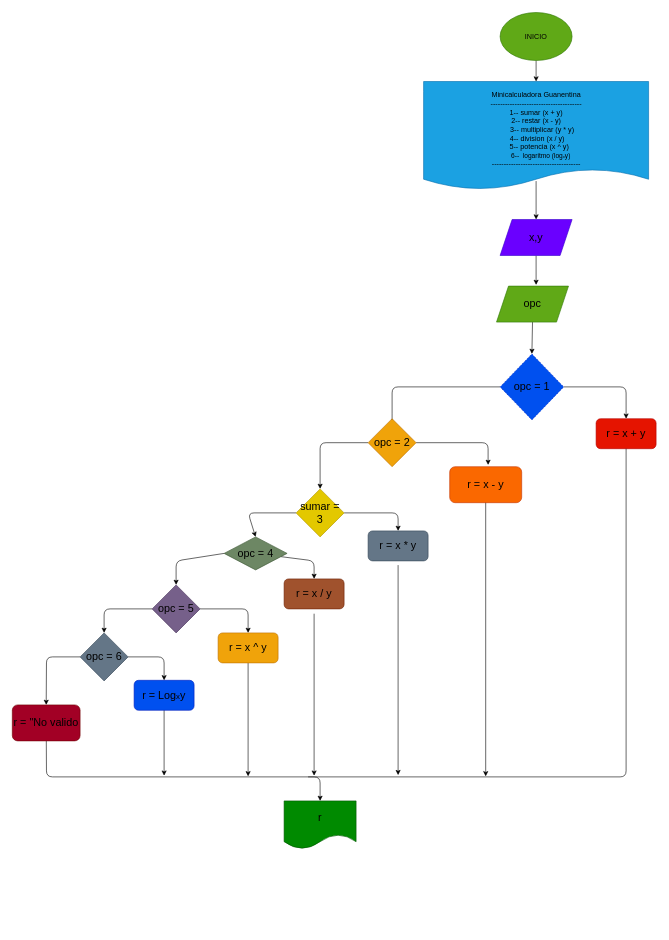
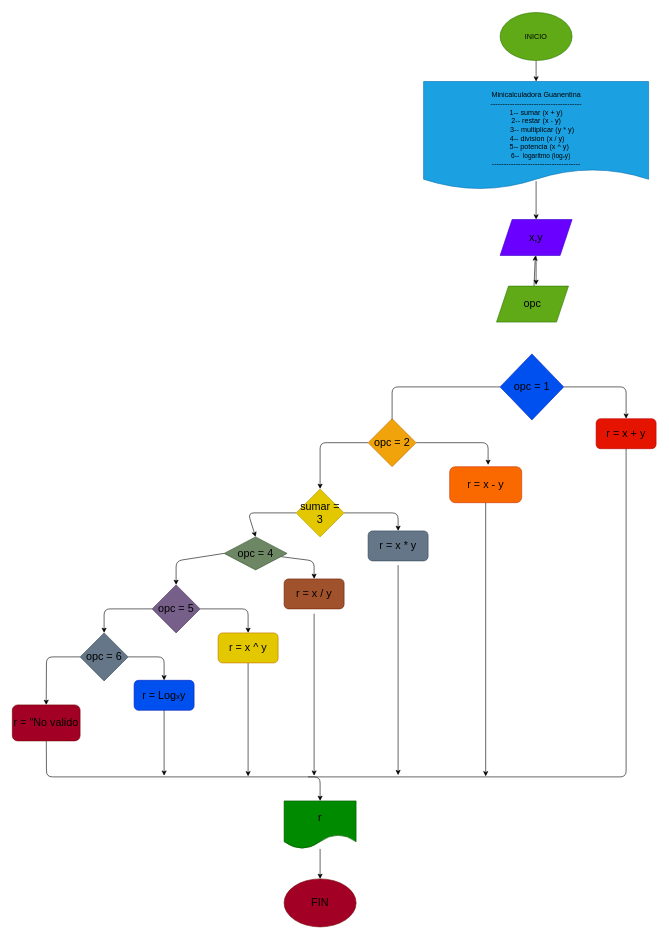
  <mxCell id="0" />
  <mxCell id="1" parent="0" />
  <mxCell id="2" style="edgeStyle=none;html=1;fontSize=13;" edge="1" parent="1" source="3" target="5"><mxGeometry relative="1" as="geometry" /></mxCell>
  <mxCell id="3" value="&lt;font color=&quot;#000000&quot;&gt;INICIO&lt;/font&gt;" style="ellipse;whiteSpace=wrap;html=1;fillColor=#60a917;fontColor=#ffffff;strokeColor=#2D7600;" vertex="1" parent="1"><mxGeometry x="833" y="20" width="120" height="80" as="geometry" /></mxCell>
  <mxCell id="4" style="edgeStyle=none;html=1;entryX=0.5;entryY=0;entryDx=0;entryDy=0;fontSize=13;exitX=0.5;exitY=0.922;exitDx=0;exitDy=0;exitPerimeter=0;" edge="1" parent="1" source="5" target="7"><mxGeometry relative="1" as="geometry" /></mxCell>
  <mxCell id="5" value="&lt;div style=&quot;&quot;&gt;&lt;font color=&quot;#000000&quot;&gt;&lt;br&gt;&lt;/font&gt;&lt;/div&gt;&lt;div style=&quot;&quot;&gt;&lt;font color=&quot;#000000&quot;&gt;&lt;br&gt;&lt;/font&gt;&lt;/div&gt;&lt;div style=&quot;&quot;&gt;&lt;font color=&quot;#000000&quot;&gt;&lt;span style=&quot;background-color: initial;&quot;&gt;Minicalculadora Guanentina&lt;/span&gt;&lt;br&gt;&lt;/font&gt;&lt;/div&gt;&lt;div style=&quot;&quot;&gt;&lt;font color=&quot;#000000&quot;&gt;--------------------------------------&lt;/font&gt;&lt;/div&gt;&lt;div style=&quot;&quot;&gt;&lt;span style=&quot;background-color: initial;&quot;&gt;&lt;font color=&quot;#000000&quot;&gt;1-- sumar (x + y)&lt;/font&gt;&lt;/span&gt;&lt;/div&gt;&lt;div style=&quot;&quot;&gt;&lt;span style=&quot;background-color: initial;&quot;&gt;&lt;font color=&quot;#000000&quot;&gt;2-- restar (x - y)&lt;/font&gt;&lt;/span&gt;&lt;/div&gt;&lt;div style=&quot;&quot;&gt;&lt;span style=&quot;background-color: initial;&quot;&gt;&lt;font color=&quot;#000000&quot;&gt;&amp;nbsp; &amp;nbsp; &amp;nbsp; 3-- multiplicar (y * y)&lt;/font&gt;&lt;/span&gt;&lt;/div&gt;&lt;div style=&quot;&quot;&gt;&lt;span style=&quot;background-color: initial;&quot;&gt;&lt;font color=&quot;#000000&quot;&gt;&amp;nbsp;4-- division (x / y)&lt;/font&gt;&lt;/span&gt;&lt;/div&gt;&lt;div style=&quot;&quot;&gt;&lt;span style=&quot;background-color: initial;&quot;&gt;&lt;font color=&quot;#000000&quot;&gt;&amp;nbsp; &amp;nbsp;5-- potencia (x ^ y)&lt;/font&gt;&lt;/span&gt;&lt;/div&gt;&lt;div style=&quot;&quot;&gt;&lt;span style=&quot;background-color: initial;&quot;&gt;&lt;font color=&quot;#000000&quot;&gt;&lt;span style=&quot;font-size: 11px;&quot;&gt;&amp;nbsp; &amp;nbsp; &amp;nbsp;6--&amp;nbsp; logaritmo (log&lt;/span&gt;&lt;font style=&quot;font-size: 7px;&quot;&gt;x&lt;/font&gt;&lt;span style=&quot;font-size: 11px;&quot;&gt;y)&lt;/span&gt;&lt;/font&gt;&lt;/span&gt;&lt;/div&gt;&lt;div style=&quot;&quot;&gt;&lt;span style=&quot;background-color: initial;&quot;&gt;&lt;font color=&quot;#000000&quot;&gt;-------------------------------------&lt;/font&gt;&lt;/span&gt;&lt;/div&gt;&lt;div style=&quot;&quot;&gt;&lt;span style=&quot;background-color: initial;&quot;&gt;&lt;br&gt;&lt;/span&gt;&lt;/div&gt;" style="shape=document;whiteSpace=wrap;html=1;boundedLbl=1;align=center;size=0.19;fillColor=#1ba1e2;fontColor=#ffffff;strokeColor=#006EAF;" vertex="1" parent="1"><mxGeometry x="705.5" y="135" width="375" height="180" as="geometry" /></mxCell>
  <mxCell id="6" style="edgeStyle=none;html=1;fontSize=13;" edge="1" parent="1" source="7"><mxGeometry relative="1" as="geometry"><mxPoint x="893" y="474" as="targetPoint" /></mxGeometry></mxCell>
  <mxCell id="7" value="&lt;font color=&quot;#000000&quot; style=&quot;font-size: 18px;&quot;&gt;x,y&lt;/font&gt;" style="shape=parallelogram;perimeter=parallelogramPerimeter;whiteSpace=wrap;html=1;fixedSize=1;fontSize=7;fillColor=#6a00ff;fontColor=#ffffff;strokeColor=#3700CC;" vertex="1" parent="1"><mxGeometry x="833" y="365" width="120" height="60" as="geometry" /></mxCell>
- <mxCell id="8" style="edgeStyle=none;html=1;exitX=0.5;exitY=1;exitDx=0;exitDy=0;entryX=0.5;entryY=0;entryDx=0;entryDy=0;fontSize=13;" edge="1" parent="1" source="9" target="12"><mxGeometry relative="1" as="geometry" /></mxCell>
+ <mxCell id="8" style="edgeStyle=none;html=1;exitX=0.5;exitY=1;exitDx=0;exitDy=0;fontSize=13;" edge="1" parent="1" source="9" target="7"><mxGeometry relative="1" as="geometry" /></mxCell>
  <mxCell id="9" value="&lt;font color=&quot;#000000&quot;&gt;opc&lt;/font&gt;" style="shape=parallelogram;perimeter=parallelogramPerimeter;whiteSpace=wrap;html=1;fixedSize=1;fontSize=18;fillColor=#60a917;fontColor=#ffffff;strokeColor=#2D7600;" vertex="1" parent="1"><mxGeometry x="827" y="476" width="120" height="60" as="geometry" /></mxCell>
  <mxCell id="10" style="edgeStyle=none;html=1;entryX=0.5;entryY=0;entryDx=0;entryDy=0;fontSize=18;" edge="1" parent="1" source="12" target="13"><mxGeometry relative="1" as="geometry"><Array as="points"><mxPoint x="1043" y="644" /></Array></mxGeometry></mxCell>
  <mxCell id="11" style="edgeStyle=none;html=1;fontSize=18;entryX=0.5;entryY=0;entryDx=0;entryDy=0;" edge="1" parent="1" source="12" target="16"><mxGeometry relative="1" as="geometry"><mxPoint x="653" y="774" as="targetPoint" /><Array as="points"><mxPoint x="653" y="644" /><mxPoint x="653" y="699" /></Array></mxGeometry></mxCell>
- <mxCell id="12" value="&lt;font color=&quot;#000000&quot;&gt;opc = 1&lt;/font&gt;" style="rhombus;whiteSpace=wrap;html=1;fontSize=18;fillColor=#0050ef;fontColor=#ffffff;strokeColor=#001DBC;dashed=1;" vertex="1" parent="1"><mxGeometry x="833" y="589" width="106" height="110" as="geometry" /></mxCell>
+ <mxCell id="12" value="&lt;font color=&quot;#000000&quot;&gt;opc = 1&lt;/font&gt;" style="rhombus;whiteSpace=wrap;html=1;fontSize=18;fillColor=#0050ef;fontColor=#ffffff;strokeColor=#001DBC;" vertex="1" parent="1"><mxGeometry x="833" y="589" width="106" height="110" as="geometry" /></mxCell>
  <mxCell id="13" value="&lt;font color=&quot;#000000&quot;&gt;r = x + y&lt;/font&gt;" style="rounded=1;whiteSpace=wrap;html=1;fontSize=18;fillColor=#e51400;fontColor=#ffffff;strokeColor=#B20000;" vertex="1" parent="1"><mxGeometry x="993" y="697" width="100" height="50" as="geometry" /></mxCell>
  <mxCell id="14" style="edgeStyle=none;html=1;exitX=1;exitY=0.5;exitDx=0;exitDy=0;fontSize=18;" edge="1" parent="1" source="16"><mxGeometry relative="1" as="geometry"><mxPoint x="813" y="774" as="targetPoint" /><Array as="points"><mxPoint x="813" y="737" /></Array></mxGeometry></mxCell>
  <mxCell id="15" style="edgeStyle=none;html=1;entryX=0.5;entryY=0;entryDx=0;entryDy=0;fontSize=18;" edge="1" parent="1" source="16" target="21"><mxGeometry relative="1" as="geometry"><Array as="points"><mxPoint y="737" x="533" /></Array></mxGeometry></mxCell>
  <mxCell id="16" value="&lt;font color=&quot;#000000&quot;&gt;opc = 2&lt;/font&gt;" style="rhombus;whiteSpace=wrap;html=1;fontSize=18;fillColor=#f0a30a;fontColor=#000000;strokeColor=#BD7000;" vertex="1" parent="1"><mxGeometry x="613" y="697" width="80" height="80" as="geometry" /></mxCell>
  <mxCell id="17" style="edgeStyle=none;html=1;fontSize=18;fontColor=#000000;" edge="1" parent="1"><mxGeometry relative="1" as="geometry"><mxPoint x="809" y="1293" as="targetPoint" /><mxPoint x="809" y="836" as="sourcePoint" /></mxGeometry></mxCell>
  <mxCell id="18" value="&lt;font color=&quot;#000000&quot;&gt;r = x - y&lt;/font&gt;" style="rounded=1;whiteSpace=wrap;html=1;fontSize=18;fillColor=#fa6800;fontColor=#000000;strokeColor=#C73500;" vertex="1" parent="1"><mxGeometry x="749" y="777" width="120" height="60" as="geometry" /></mxCell>
  <mxCell id="19" style="edgeStyle=none;html=1;entryX=0.5;entryY=0;entryDx=0;entryDy=0;fontSize=18;" edge="1" parent="1" source="21" target="23"><mxGeometry relative="1" as="geometry"><Array as="points"><mxPoint x="663" y="854" /></Array></mxGeometry></mxCell>
  <mxCell id="20" style="edgeStyle=none;html=1;entryX=0.5;entryY=0;entryDx=0;entryDy=0;fontSize=18;" edge="1" parent="1" source="21" target="26"><mxGeometry relative="1" as="geometry"><Array as="points"><mxPoint x="413" y="854" /></Array></mxGeometry></mxCell>
  <mxCell id="21" value="&lt;font color=&quot;#000000&quot;&gt;sumar = 3&lt;/font&gt;" style="rhombus;whiteSpace=wrap;html=1;fontSize=18;fillColor=#e3c800;fontColor=#000000;strokeColor=#B09500;" vertex="1" parent="1"><mxGeometry x="493" y="814" width="80" height="80" as="geometry" /></mxCell>
  <mxCell id="22" style="edgeStyle=none;html=1;exitX=0.5;exitY=1;exitDx=0;exitDy=0;fontSize=18;fontColor=#000000;" edge="1" parent="1"><mxGeometry relative="1" as="geometry"><mxPoint x="663" y="1291" as="targetPoint" /><mxPoint x="663" y="941" as="sourcePoint" /></mxGeometry></mxCell>
  <mxCell id="23" value="&lt;font color=&quot;#000000&quot;&gt;r = x * y&lt;/font&gt;" style="rounded=1;whiteSpace=wrap;html=1;fontSize=18;fillColor=#647687;fontColor=#ffffff;strokeColor=#314354;" vertex="1" parent="1"><mxGeometry x="613" y="884" width="100" height="50" as="geometry" /></mxCell>
  <mxCell id="24" style="edgeStyle=none;html=1;entryX=0.5;entryY=0;entryDx=0;entryDy=0;fontSize=18;" edge="1" parent="1" source="26" target="28"><mxGeometry relative="1" as="geometry"><Array as="points"><mxPoint x="523" y="934" /></Array></mxGeometry></mxCell>
  <mxCell id="25" style="edgeStyle=none;html=1;exitX=0;exitY=0.5;exitDx=0;exitDy=0;fontSize=18;entryX=0.5;entryY=0;entryDx=0;entryDy=0;" edge="1" parent="1" source="26" target="31"><mxGeometry relative="1" as="geometry"><Array as="points"><mxPoint x="293" y="934" /></Array></mxGeometry></mxCell>
  <mxCell id="26" value="&lt;font color=&quot;#000000&quot;&gt;opc = 4&lt;/font&gt;" style="rhombus;whiteSpace=wrap;html=1;fontSize=18;fillColor=#6d8764;fontColor=#ffffff;strokeColor=#3A5431;" vertex="1" parent="1"><mxGeometry x="373" y="894" width="105" height="55" as="geometry" /></mxCell>
  <mxCell id="27" style="edgeStyle=none;html=1;fontSize=18;fontColor=#000000;" edge="1" parent="1"><mxGeometry relative="1" as="geometry"><mxPoint x="523" y="1292" as="targetPoint" /><mxPoint x="523" y="1022" as="sourcePoint" /></mxGeometry></mxCell>
  <mxCell id="28" value="&lt;font color=&quot;#000000&quot;&gt;r = x / y&lt;/font&gt;" style="rounded=1;whiteSpace=wrap;html=1;fontSize=18;fillColor=#a0522d;fontColor=#ffffff;strokeColor=#6D1F00;" vertex="1" parent="1"><mxGeometry x="473" y="964" width="100" height="50" as="geometry" /></mxCell>
  <mxCell id="29" style="edgeStyle=none;html=1;entryX=0.5;entryY=0;entryDx=0;entryDy=0;fontSize=18;" edge="1" parent="1" source="31" target="33"><mxGeometry relative="1" as="geometry"><Array as="points"><mxPoint x="413" y="1014" /></Array></mxGeometry></mxCell>
  <mxCell id="30" style="edgeStyle=none;html=1;exitX=0;exitY=0.5;exitDx=0;exitDy=0;entryX=0.5;entryY=0;entryDx=0;entryDy=0;fontSize=13;" edge="1" parent="1" source="31" target="36"><mxGeometry relative="1" as="geometry"><Array as="points"><mxPoint x="173" y="1014" /></Array></mxGeometry></mxCell>
  <mxCell id="31" value="&lt;font color=&quot;#000000&quot;&gt;opc = 5&lt;/font&gt;" style="rhombus;whiteSpace=wrap;html=1;fontSize=18;fillColor=#76608a;fontColor=#ffffff;strokeColor=#432D57;" vertex="1" parent="1"><mxGeometry x="253" y="974" width="80" height="80" as="geometry" /></mxCell>
  <mxCell id="32" style="edgeStyle=none;html=1;fontSize=18;fontColor=#000000;" edge="1" parent="1"><mxGeometry relative="1" as="geometry"><mxPoint x="413" y="1293" as="targetPoint" /><mxPoint x="413" y="1103" as="sourcePoint" /></mxGeometry></mxCell>
- <mxCell id="33" value="&lt;font color=&quot;#000000&quot;&gt;r = x ^ y&lt;/font&gt;" style="rounded=1;whiteSpace=wrap;html=1;fontSize=18;fillColor=#f0a30a;fontColor=#000000;strokeColor=#BD7000;" vertex="1" parent="1"><mxGeometry x="363" y="1054" width="100" height="50" as="geometry" /></mxCell>
+ <mxCell id="33" value="&lt;font color=&quot;#000000&quot;&gt;r = x ^ y&lt;/font&gt;" style="rounded=1;whiteSpace=wrap;html=1;fontSize=18;fillColor=#e3c800;fontColor=#000000;strokeColor=#BD7000;" vertex="1" parent="1"><mxGeometry x="363" y="1054" width="100" height="50" as="geometry" /></mxCell>
  <mxCell id="34" style="edgeStyle=none;html=1;exitX=1;exitY=0.5;exitDx=0;exitDy=0;entryX=0.5;entryY=0;entryDx=0;entryDy=0;fontSize=18;" edge="1" parent="1" source="36" target="38"><mxGeometry relative="1" as="geometry"><Array as="points"><mxPoint x="273" y="1094" /></Array></mxGeometry></mxCell>
  <mxCell id="35" style="edgeStyle=none;html=1;entryX=0.5;entryY=0;entryDx=0;entryDy=0;fontSize=18;" edge="1" parent="1" source="36" target="43"><mxGeometry relative="1" as="geometry"><Array as="points"><mxPoint x="77" y="1094" /></Array></mxGeometry></mxCell>
  <mxCell id="36" value="&lt;font color=&quot;#000000&quot;&gt;opc = 6&lt;/font&gt;" style="rhombus;whiteSpace=wrap;html=1;fontSize=18;fillColor=#647687;fontColor=#ffffff;strokeColor=#314354;" vertex="1" parent="1"><mxGeometry x="133" y="1054" width="80" height="80" as="geometry" /></mxCell>
  <mxCell id="37" style="edgeStyle=none;html=1;fontSize=18;fontColor=#000000;" edge="1" parent="1"><mxGeometry relative="1" as="geometry"><mxPoint x="273" y="1292" as="targetPoint" /><mxPoint x="273" y="1181" as="sourcePoint" /></mxGeometry></mxCell>
  <mxCell id="38" value="&lt;font color=&quot;#000000&quot;&gt;r = Log&lt;font style=&quot;font-size: 13px;&quot;&gt;x&lt;/font&gt;y&lt;/font&gt;" style="rounded=1;whiteSpace=wrap;html=1;fontSize=18;fillColor=#0050ef;fontColor=#ffffff;strokeColor=#001DBC;" vertex="1" parent="1"><mxGeometry x="223" y="1133" width="100" height="50" as="geometry" /></mxCell>
+ <mxCell id="39" style="edgeStyle=none;html=1;fontSize=18;" edge="1" parent="1" source="40" target="41"><mxGeometry relative="1" as="geometry" /></mxCell>
  <mxCell id="40" value="&lt;font color=&quot;#000000&quot; style=&quot;font-size: 18px;&quot;&gt;r&lt;/font&gt;" style="shape=document;whiteSpace=wrap;html=1;boundedLbl=1;fontSize=13;fillColor=#008a00;fontColor=#ffffff;strokeColor=#005700;" vertex="1" parent="1"><mxGeometry x="473" y="1334" width="120" height="80" as="geometry" /></mxCell>
+ <mxCell id="41" value="&lt;font color=&quot;#000000&quot;&gt;FIN&lt;/font&gt;" style="ellipse;whiteSpace=wrap;html=1;fontSize=18;fillColor=#a20025;fontColor=#ffffff;strokeColor=#6F0000;" vertex="1" parent="1"><mxGeometry x="473" y="1464" width="120" height="80" as="geometry" /></mxCell>
  <mxCell id="42" style="edgeStyle=none;html=1;entryX=0.5;entryY=0;entryDx=0;entryDy=0;fontSize=18;" edge="1" parent="1" source="43" target="40"><mxGeometry relative="1" as="geometry"><Array as="points"><mxPoint x="77" y="1294" /><mxPoint y="1294" x="533" /></Array></mxGeometry></mxCell>
  <mxCell id="43" value="&lt;font color=&quot;#000000&quot;&gt;r = &quot;No valido&lt;/font&gt;" style="rounded=1;whiteSpace=wrap;html=1;fontSize=18;fillColor=#a20025;fontColor=#ffffff;strokeColor=#6F0000;" vertex="1" parent="1"><mxGeometry x="20" y="1174" width="113" height="60" as="geometry" /></mxCell>
  <mxCell id="44" value="" style="endArrow=none;html=1;fontSize=18;entryX=0.5;entryY=1;entryDx=0;entryDy=0;" edge="1" parent="1" target="13"><mxGeometry width="50" height="50" relative="1" as="geometry"><mxPoint x="513" y="1294" as="sourcePoint" /><mxPoint x="573" y="1144" as="targetPoint" /><Array as="points"><mxPoint x="1043" y="1294" /></Array></mxGeometry></mxCell>
